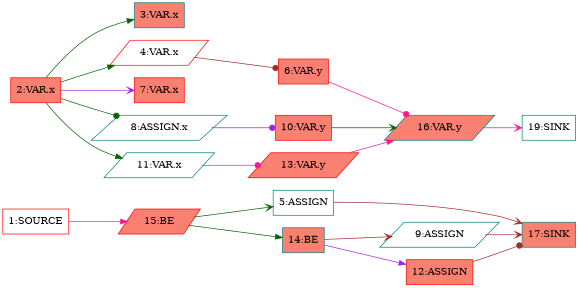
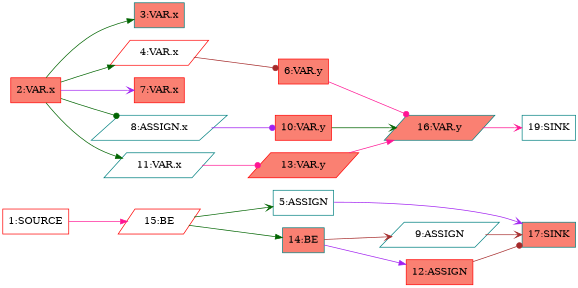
  digraph {
    rankdir=LR
    node [color=teal fillcolor=salmon shape=box style=filled]
    edge [arrowhead=vee color=darkgreen]
    n1 [fillcolor=white label="5:ASSIGN"]
    n2 [label="17:SINK"]
    n3 [fillcolor=white label="9:ASSIGN" shape=parallelogram]
    n4 [color=red label="12:ASSIGN"]
-   n5 [color=red label="15:BE" shape=parallelogram]
+   n5 [color=red fillcolor=white label="15:BE" shape=parallelogram]
    n6 [label="14:BE"]
    n7 [color=red fillcolor=white label="1:SOURCE"]
    n8 [color=red label="2:VAR.x"]
    n9 [label="3:VAR.x"]
    n10 [color=red fillcolor=white label="4:VAR.x" shape=parallelogram]
    n11 [color=red label="7:VAR.x"]
    n12 [fillcolor=white label="8:ASSIGN.x" shape=parallelogram]
    n13 [fillcolor=white label="11:VAR.x" shape=parallelogram]
    n14 [color=red label="6:VAR.y"]
    n15 [color=red label="10:VAR.y"]
    n16 [color=red label="13:VAR.y" shape=parallelogram]
    n17 [label="16:VAR.y" shape=parallelogram]
    n18 [fillcolor=white label="19:SINK"]
-   n1 -> n2 [color=brown]
+   n1 -> n2 [color=purple]
    n3 -> n2 [color=brown]
    n4 -> n2 [arrowhead=dot color=brown]
    n5 -> n1
    n5 -> n6 [arrowhead=normal]
    n6 -> n3 [color=brown]
    n6 -> n4 [arrowhead=normal color=purple]
    n7 -> n5 [arrowhead=normal color=deeppink]
    n8 -> n9 [arrowhead=normal]
    n8 -> n10 [arrowhead=normal]
    n8 -> n11 [color=purple]
    n8 -> n12 [arrowhead=dot]
    n8 -> n13 [arrowhead=normal]
    n10 -> n14 [arrowhead=dot color=brown]
    n12 -> n15 [arrowhead=dot color=purple]
    n13 -> n16 [arrowhead=dot color=deeppink]
    n14 -> n17 [arrowhead=dot color=deeppink]
    n15 -> n17
    n16 -> n17 [arrowhead=normal color=deeppink]
    n17 -> n18 [color=deeppink]
  }
